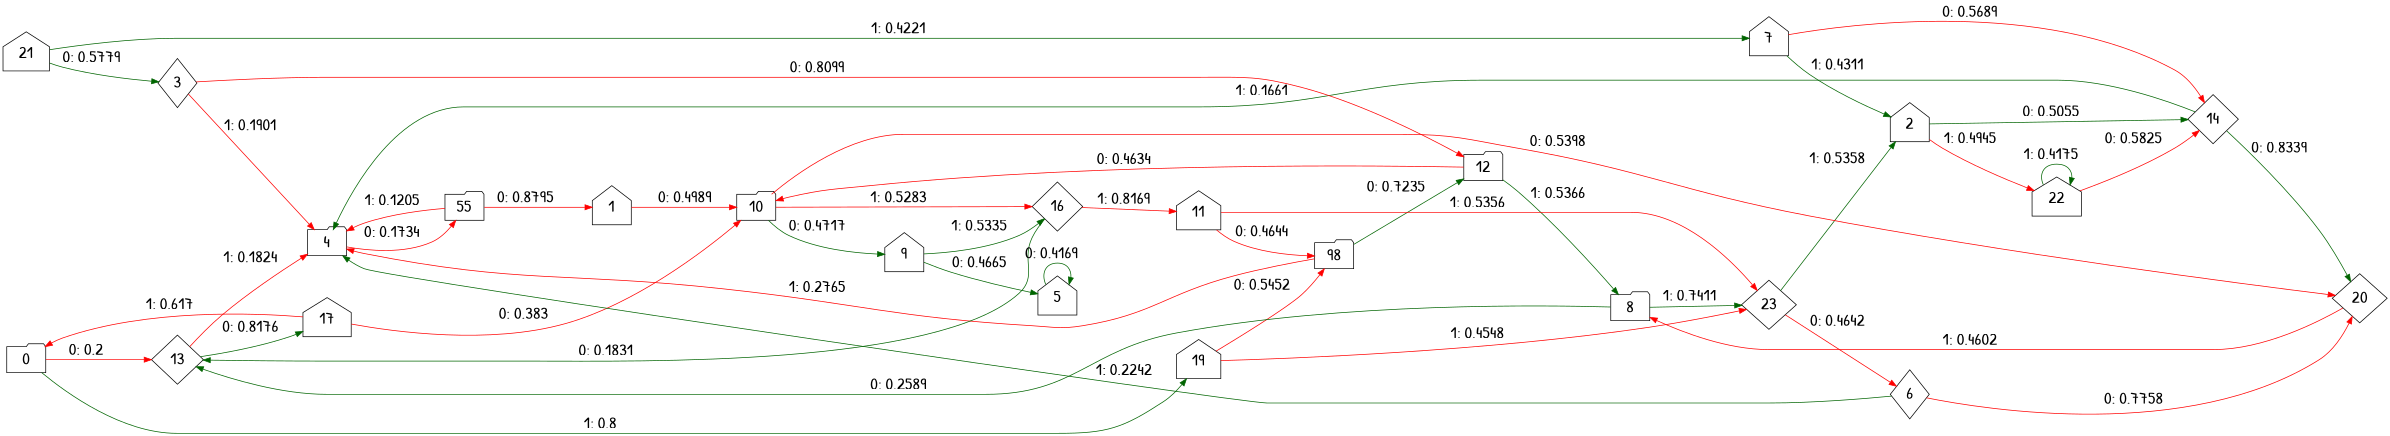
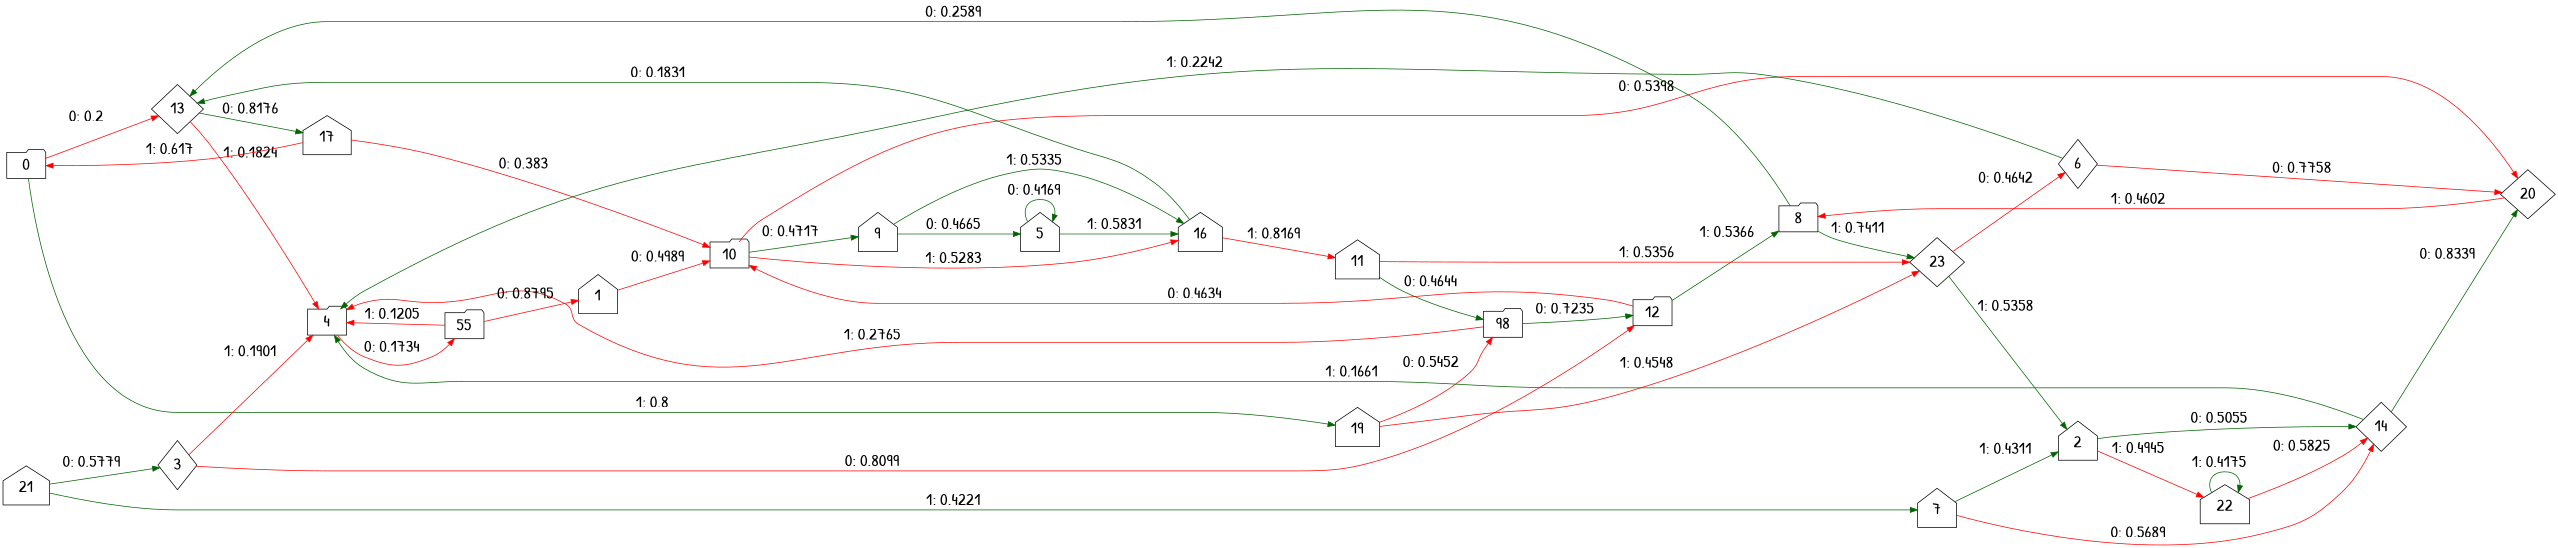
  digraph {
    fontname="Patrick Hand"
    rankdir=LR
    node [fontname="Patrick Hand" fontsize=24 shape=house]
    edge [color=red fontname="Patrick Hand" fontsize=24]
    0 [shape=folder]
    13 [shape=diamond]
    19
    4 [shape=folder]
    17
    n6 [label=98 shape=folder]
    23 [shape=diamond]
    n8 [label=55 shape=folder]
    10 [shape=folder]
    12 [shape=folder]
    2
    6 [shape=diamond]
    1
-   16 [shape=diamond]
+   16
    9
    20 [shape=diamond]
    11
    5
    14 [shape=diamond]
    22
    8 [shape=folder]
    3 [shape=diamond]
    21
    7
    0 -> 13 [label="0: 0.2      "]
    0 -> 19 [color=darkgreen label="1: 0.8      "]
    13 -> 4 [label="1: 0.1824   "]
    13 -> 17 [color=darkgreen label="0: 0.8176   "]
    19 -> n6 [label="0: 0.5452   "]
    19 -> 23 [label="1: 0.4548   "]
    4 -> n8 [label="0: 0.1734   "]
    17 -> 0 [label="1: 0.617    "]
    17 -> 10 [label="0: 0.383    "]
    n6 -> 4 [label="1: 0.2765   "]
    n6 -> 12 [color=darkgreen label="0: 0.7235   "]
    23 -> 2 [color=darkgreen label="1: 0.5358   "]
    23 -> 6 [label="0: 0.4642   "]
    n8 -> 4 [label="1: 0.1205   "]
    n8 -> 1 [label="0: 0.8795   "]
    10 -> 16 [label="1: 0.5283   "]
    10 -> 9 [color=darkgreen label="0: 0.4717   "]
    10 -> 20 [label="0: 0.5398   "]
    12 -> 10 [label="0: 0.4634   "]
    12 -> 8 [color=darkgreen label="1: 0.5366   "]
    2 -> 14 [color=darkgreen label="0: 0.5055   "]
    2 -> 22 [label="1: 0.4945   "]
    6 -> 4 [color=darkgreen label="1: 0.2242   "]
    6 -> 20 [label="0: 0.7758   "]
    1 -> 10 [label="0: 0.4989   "]
    16 -> 13 [color=darkgreen label="0: 0.1831   "]
    16 -> 11 [label="1: 0.8169   "]
    9 -> 16 [color=darkgreen label="1: 0.5335   "]
    9 -> 5 [color=darkgreen label="0: 0.4665   "]
    20 -> 8 [label="1: 0.4602   "]
-   11 -> n6 [label="0: 0.4644   "]
+   11 -> n6 [color=darkgreen label="0: 0.4644   "]
    11 -> 23 [label="1: 0.5356   "]
+   5 -> 16 [color=darkgreen label="1: 0.5831   "]
    5 -> 5 [color=darkgreen label="0: 0.4169   "]
    14 -> 4 [color=darkgreen label="1: 0.1661   "]
    14 -> 20 [color=darkgreen label="0: 0.8339   "]
    22 -> 14 [label="0: 0.5825   "]
    22 -> 22 [color=darkgreen label="1: 0.4175   "]
    8 -> 13 [color=darkgreen label="0: 0.2589   "]
    8 -> 23 [color=darkgreen label="1: 0.7411   "]
    3 -> 4 [label="1: 0.1901   "]
    3 -> 12 [label="0: 0.8099   "]
    21 -> 3 [color=darkgreen label="0: 0.5779   "]
    21 -> 7 [color=darkgreen label="1: 0.4221   "]
    7 -> 2 [color=darkgreen label="1: 0.4311   "]
    7 -> 14 [label="0: 0.5689   "]
  }
